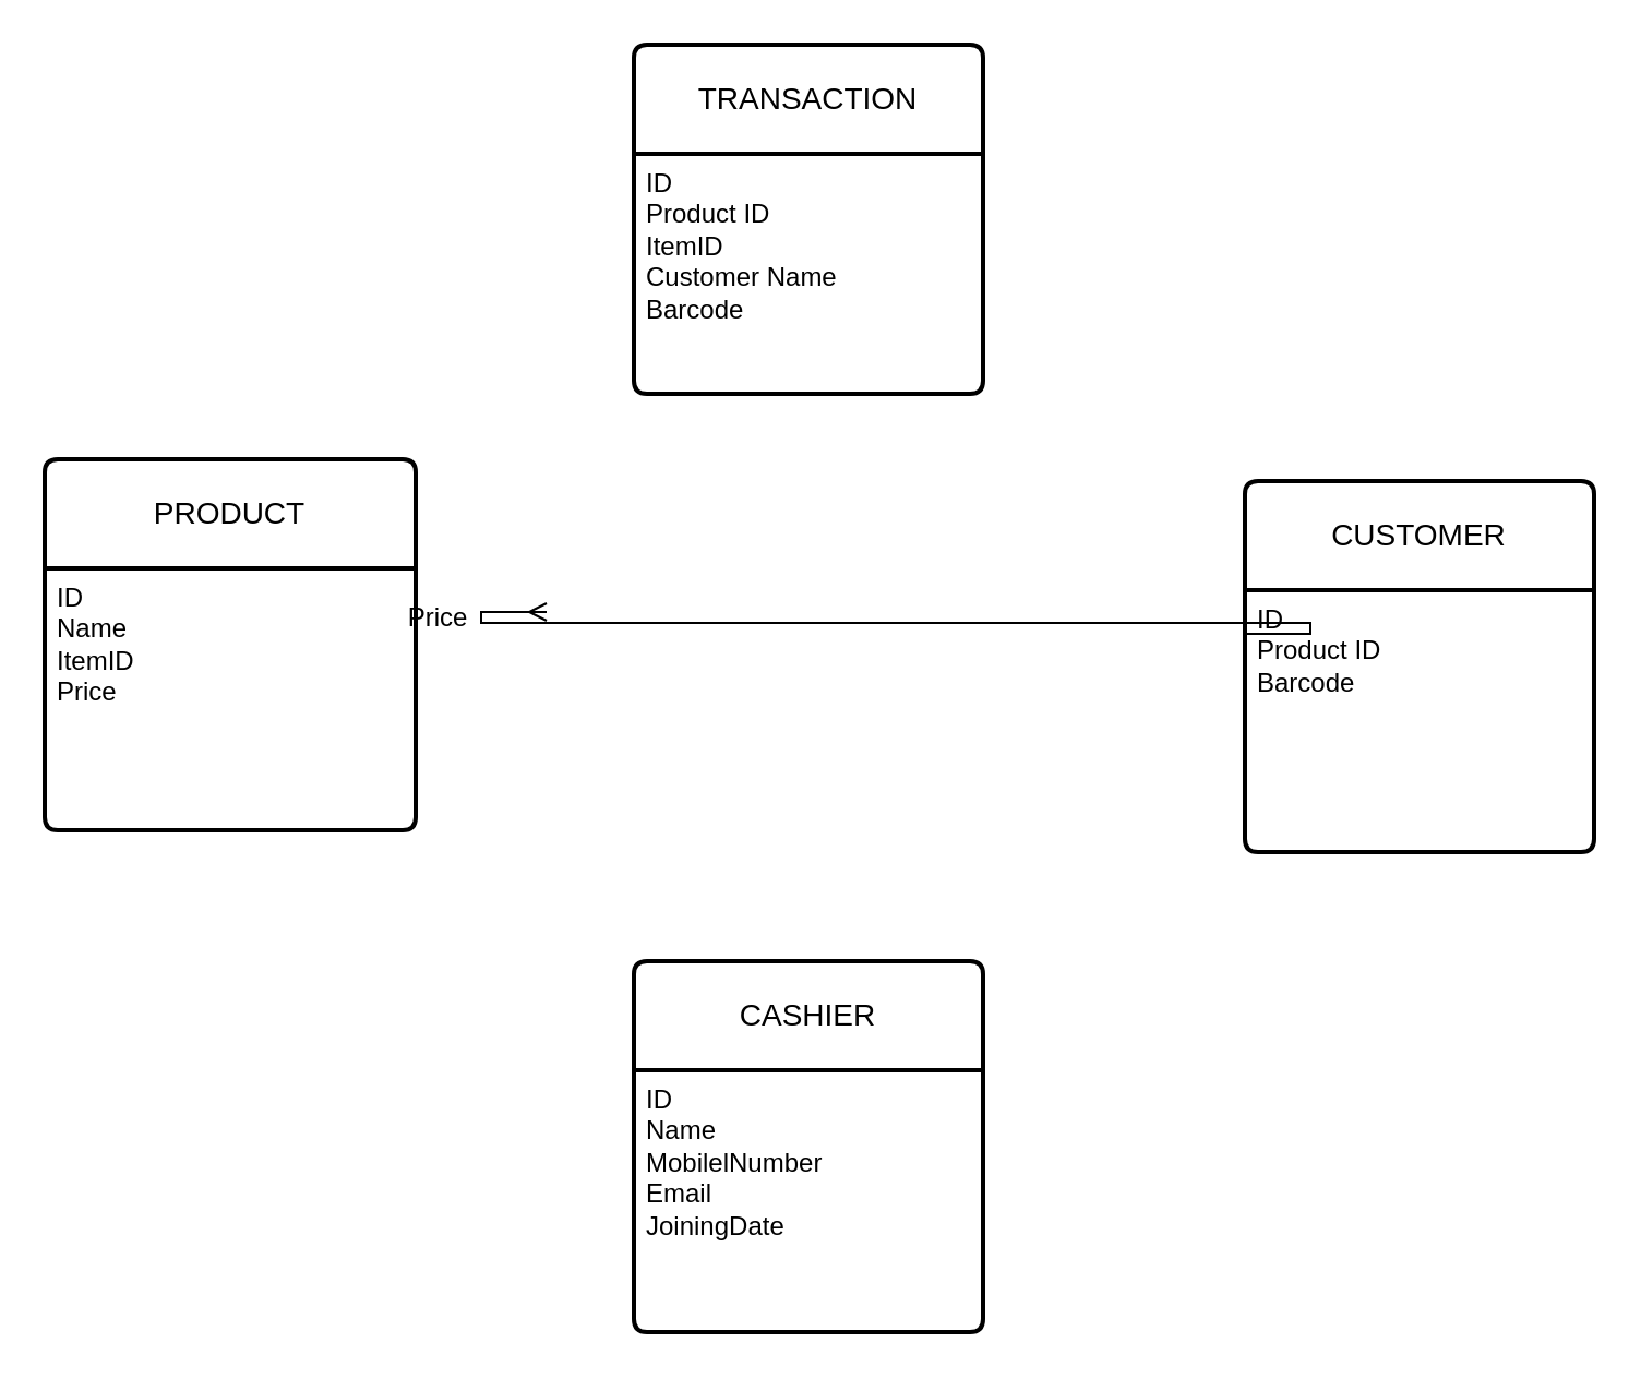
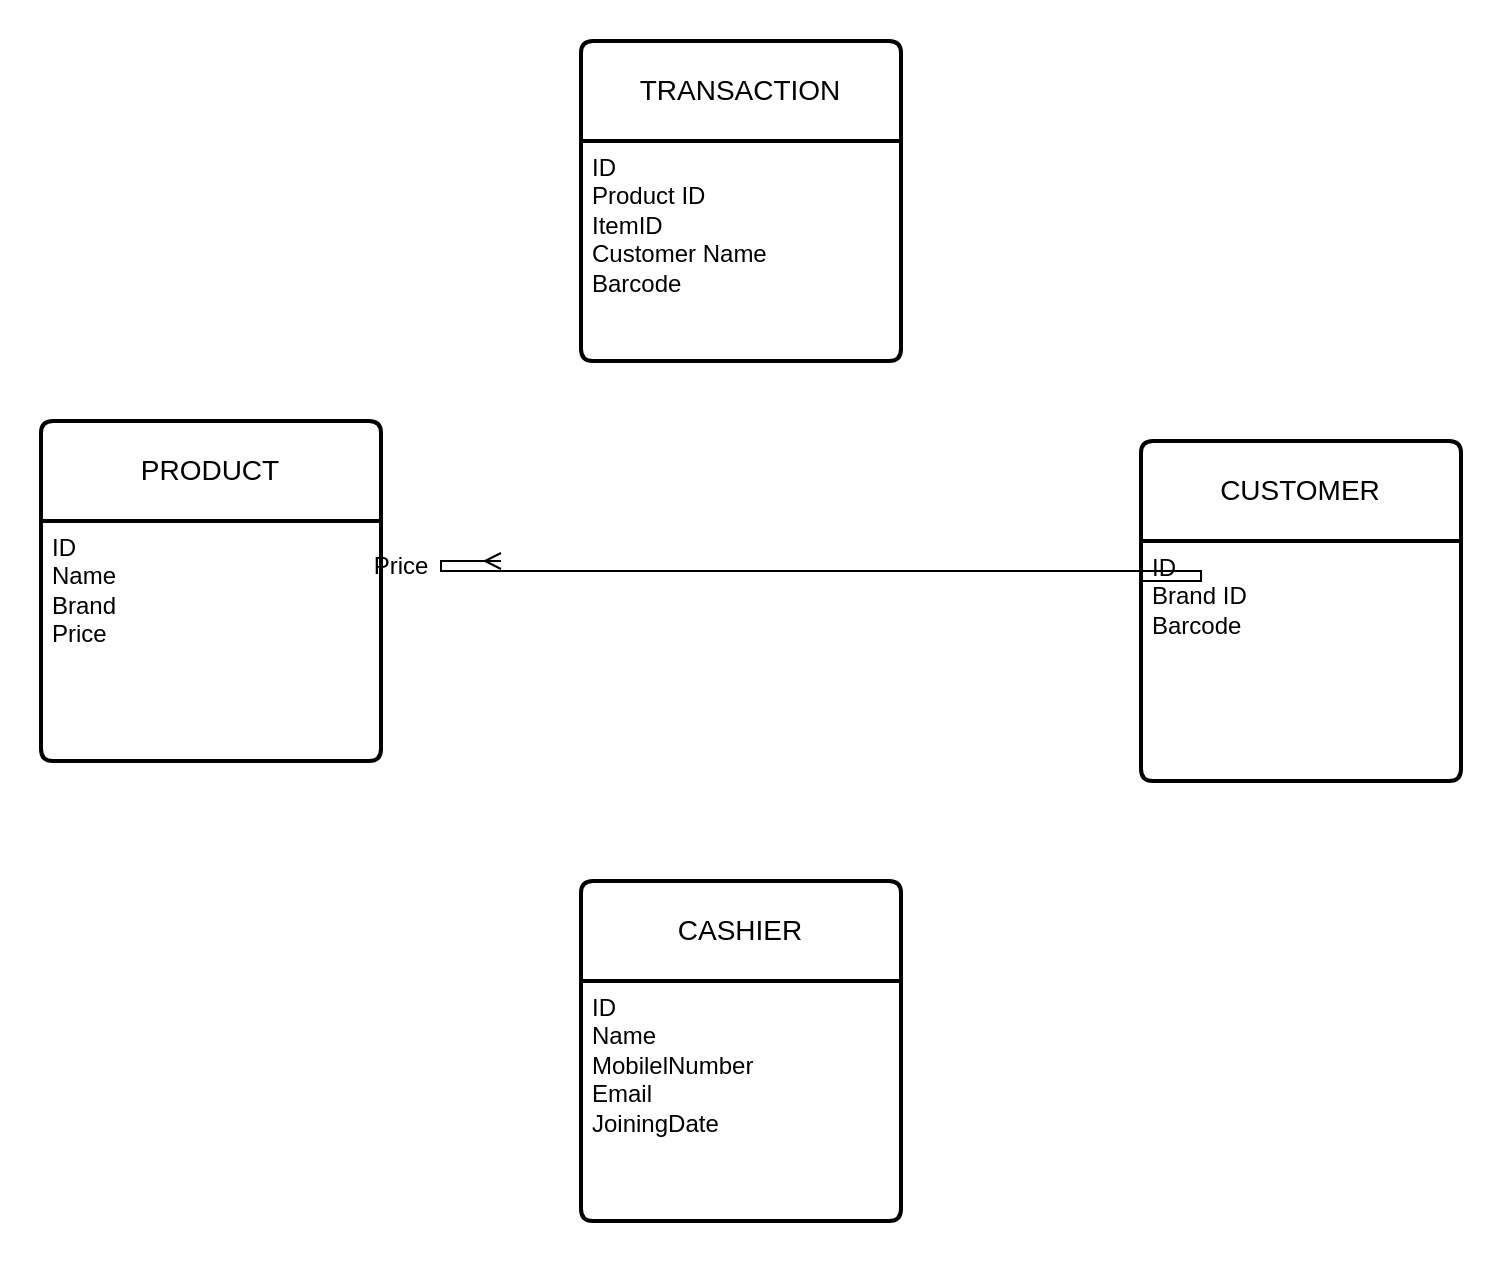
  <mxCell id="0" />
  <mxCell id="1" parent="0" />
  <mxCell id="2" value="PRODUCT" style="swimlane;childLayout=stackLayout;horizontal=1;startSize=50;horizontalStack=0;rounded=1;fontSize=14;fontStyle=0;strokeWidth=2;resizeParent=0;resizeLast=1;shadow=0;dashed=0;align=center;arcSize=4;whiteSpace=wrap;html=1;" vertex="1" parent="1"><mxGeometry x="20" y="210" width="170" height="170" as="geometry" /></mxCell>
- <mxCell id="3" value="ID&lt;div&gt;Name&lt;/div&gt;&lt;div&gt;ItemID&lt;/div&gt;&lt;div&gt;Price&lt;/div&gt;" style="align=left;strokeColor=none;fillColor=none;spacingLeft=4;fontSize=12;verticalAlign=top;resizable=0;rotatable=0;part=1;html=1;" vertex="1" parent="2"><mxGeometry y="50" width="170" height="120" as="geometry" /></mxCell>
+ <mxCell id="3" value="ID&lt;div&gt;Name&lt;/div&gt;&lt;div&gt;Brand&lt;/div&gt;&lt;div&gt;Price&lt;/div&gt;" style="align=left;strokeColor=none;fillColor=none;spacingLeft=4;fontSize=12;verticalAlign=top;resizable=0;rotatable=0;part=1;html=1;" vertex="1" parent="2"><mxGeometry y="50" width="170" height="120" as="geometry" /></mxCell>
  <mxCell id="4" value="CASHIER" style="swimlane;childLayout=stackLayout;horizontal=1;startSize=50;horizontalStack=0;rounded=1;fontSize=14;fontStyle=0;strokeWidth=2;resizeParent=0;resizeLast=1;shadow=0;dashed=0;align=center;arcSize=4;whiteSpace=wrap;html=1;" vertex="1" parent="1"><mxGeometry x="290" y="440" width="160" height="170" as="geometry" /></mxCell>
  <mxCell id="5" value="ID&lt;div&gt;Name&lt;/div&gt;&lt;div&gt;MobilelNumber&lt;/div&gt;&lt;div&gt;Email&lt;/div&gt;&lt;div&gt;JoiningDate&lt;/div&gt;" style="align=left;strokeColor=none;fillColor=none;spacingLeft=4;fontSize=12;verticalAlign=top;resizable=0;rotatable=0;part=1;html=1;" vertex="1" parent="4"><mxGeometry y="50" width="160" height="120" as="geometry" /></mxCell>
  <mxCell id="6" value="TRANSACTION" style="swimlane;childLayout=stackLayout;horizontal=1;startSize=50;horizontalStack=0;rounded=1;fontSize=14;fontStyle=0;strokeWidth=2;resizeParent=0;resizeLast=1;shadow=0;dashed=0;align=center;arcSize=4;whiteSpace=wrap;html=1;" vertex="1" parent="1"><mxGeometry x="290" y="20" width="160" height="160" as="geometry" /></mxCell>
  <mxCell id="7" value="ID&lt;div&gt;Product ID&lt;/div&gt;&lt;div&gt;ItemID&lt;/div&gt;&lt;div&gt;Customer Name&lt;/div&gt;&lt;div&gt;Barcode&lt;/div&gt;" style="align=left;strokeColor=none;fillColor=none;spacingLeft=4;fontSize=12;verticalAlign=top;resizable=0;rotatable=0;part=1;html=1;" vertex="1" parent="6"><mxGeometry y="50" width="160" height="110" as="geometry" /></mxCell>
  <mxCell id="8" value="CUSTOMER" style="swimlane;childLayout=stackLayout;horizontal=1;startSize=50;horizontalStack=0;rounded=1;fontSize=14;fontStyle=0;strokeWidth=2;resizeParent=0;resizeLast=1;shadow=0;dashed=0;align=center;arcSize=4;whiteSpace=wrap;html=1;" vertex="1" parent="1"><mxGeometry x="570" y="220" width="160" height="170" as="geometry" /></mxCell>
- <mxCell id="9" value="ID&amp;nbsp;&lt;div&gt;Product ID&lt;/div&gt;&lt;div&gt;Barcode&lt;/div&gt;" style="align=left;strokeColor=none;fillColor=none;spacingLeft=4;fontSize=12;verticalAlign=top;resizable=0;rotatable=0;part=1;html=1;" vertex="1" parent="8"><mxGeometry y="50" width="160" height="120" as="geometry" /></mxCell>
+ <mxCell id="9" value="ID&amp;nbsp;&lt;div&gt;Brand ID&lt;/div&gt;&lt;div&gt;Barcode&lt;/div&gt;" style="align=left;strokeColor=none;fillColor=none;spacingLeft=4;fontSize=12;verticalAlign=top;resizable=0;rotatable=0;part=1;html=1;" vertex="1" parent="8"><mxGeometry y="50" width="160" height="120" as="geometry" /></mxCell>
  <mxCell id="10" value="" style="edgeStyle=entityRelationEdgeStyle;fontSize=12;html=1;endArrow=ERmany;rounded=0;" edge="1" parent="1"><mxGeometry width="100" height="100" relative="1" as="geometry"><mxPoint x="570" y="290" as="sourcePoint" /><mxPoint x="250" y="280" as="targetPoint" /></mxGeometry></mxCell>
  <mxCell id="11" value="Price" style="text;html=1;align=center;verticalAlign=middle;resizable=0;points=[];autosize=1;strokeColor=none;fillColor=none;" vertex="1" parent="1"><mxGeometry x="175" y="268" width="50" height="30" as="geometry" /></mxCell>
